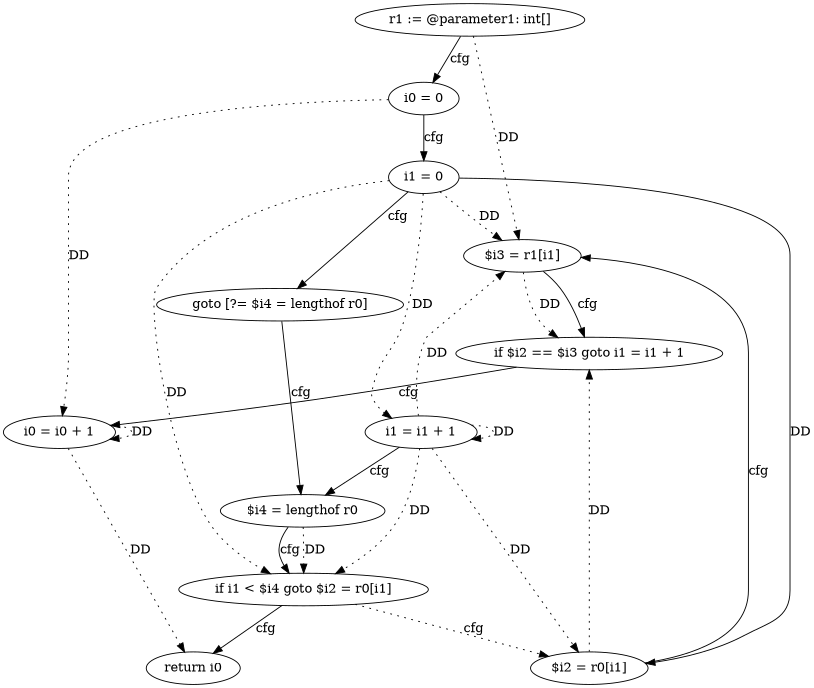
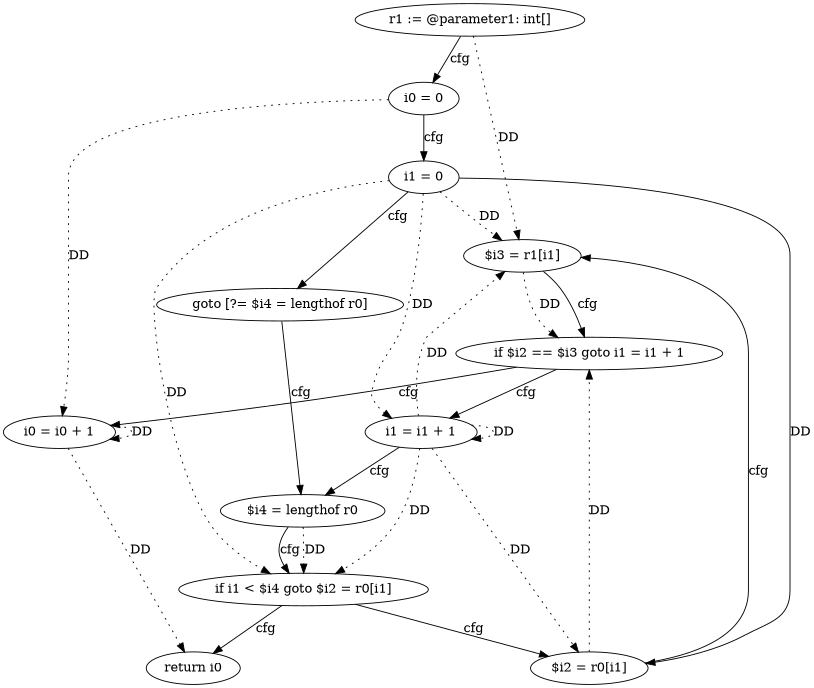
  digraph {
    edge [style=dotted]
    n1 [label="r1 := @parameter1: int[]"]
    n2 [label="i0 = 0"]
    n3 [label="$i3 = r1[i1]"]
    n4 [label="$i2 = r0[i1]"]
    n5 [label="if $i2 == $i3 goto i1 = i1 + 1"]
    n6 [label="$i4 = lengthof r0"]
    n7 [label="if i1 < $i4 goto $i2 = r0[i1]"]
    n8 [label="i1 = 0"]
    n9 [label="i0 = i0 + 1"]
    n10 [label="goto [?= $i4 = lengthof r0]"]
    n11 [label="i1 = i1 + 1"]
    n12 [label="return i0"]
    n1 -> n2 [label=cfg style=""]
    n1 -> n3 [label=DD]
    n2 -> n8 [label=cfg style=""]
    n2 -> n9 [label=DD]
    n3 -> n5 [label=DD]
    n3 -> n5 [label=cfg style=""]
    n4 -> n3 [label=cfg style=""]
    n4 -> n5 [label=DD]
    n5 -> n9 [label=cfg style=""]
+   n5 -> n11 [label=cfg style=""]
    n6 -> n7 [label=DD]
    n6 -> n7 [label=cfg style=""]
-   n7 -> n4 [label=cfg]
+   n7 -> n4 [label=cfg style=""]
    n7 -> n12 [label=cfg style=""]
    n8 -> n3 [label=DD]
    n8 -> n4 [label=DD style=solid]
    n8 -> n7 [label=DD]
    n8 -> n10 [label=cfg style=""]
    n8 -> n11 [label=DD]
    n9 -> n9 [label=DD]
    n9 -> n12 [label=DD]
    n10 -> n6 [label=cfg style=""]
    n11 -> n3 [label=DD]
    n11 -> n4 [label=DD]
    n11 -> n6 [label=cfg style=""]
    n11 -> n7 [label=DD]
    n11 -> n11 [label=DD]
  }
